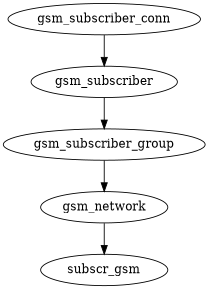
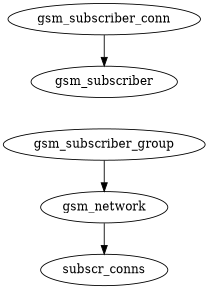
  digraph {
    n1 [label=gsm_network]
-   n2 [label=subscr_gsm]
+   n2 [label=subscr_conns]
    n3 [label=gsm_subscriber_conn]
    n4 [label=gsm_subscriber]
    n5 [label=gsm_subscriber_group]
    n1 -> n2
    n3 -> n4
-   n4 -> n5
    n5 -> n1
  }
